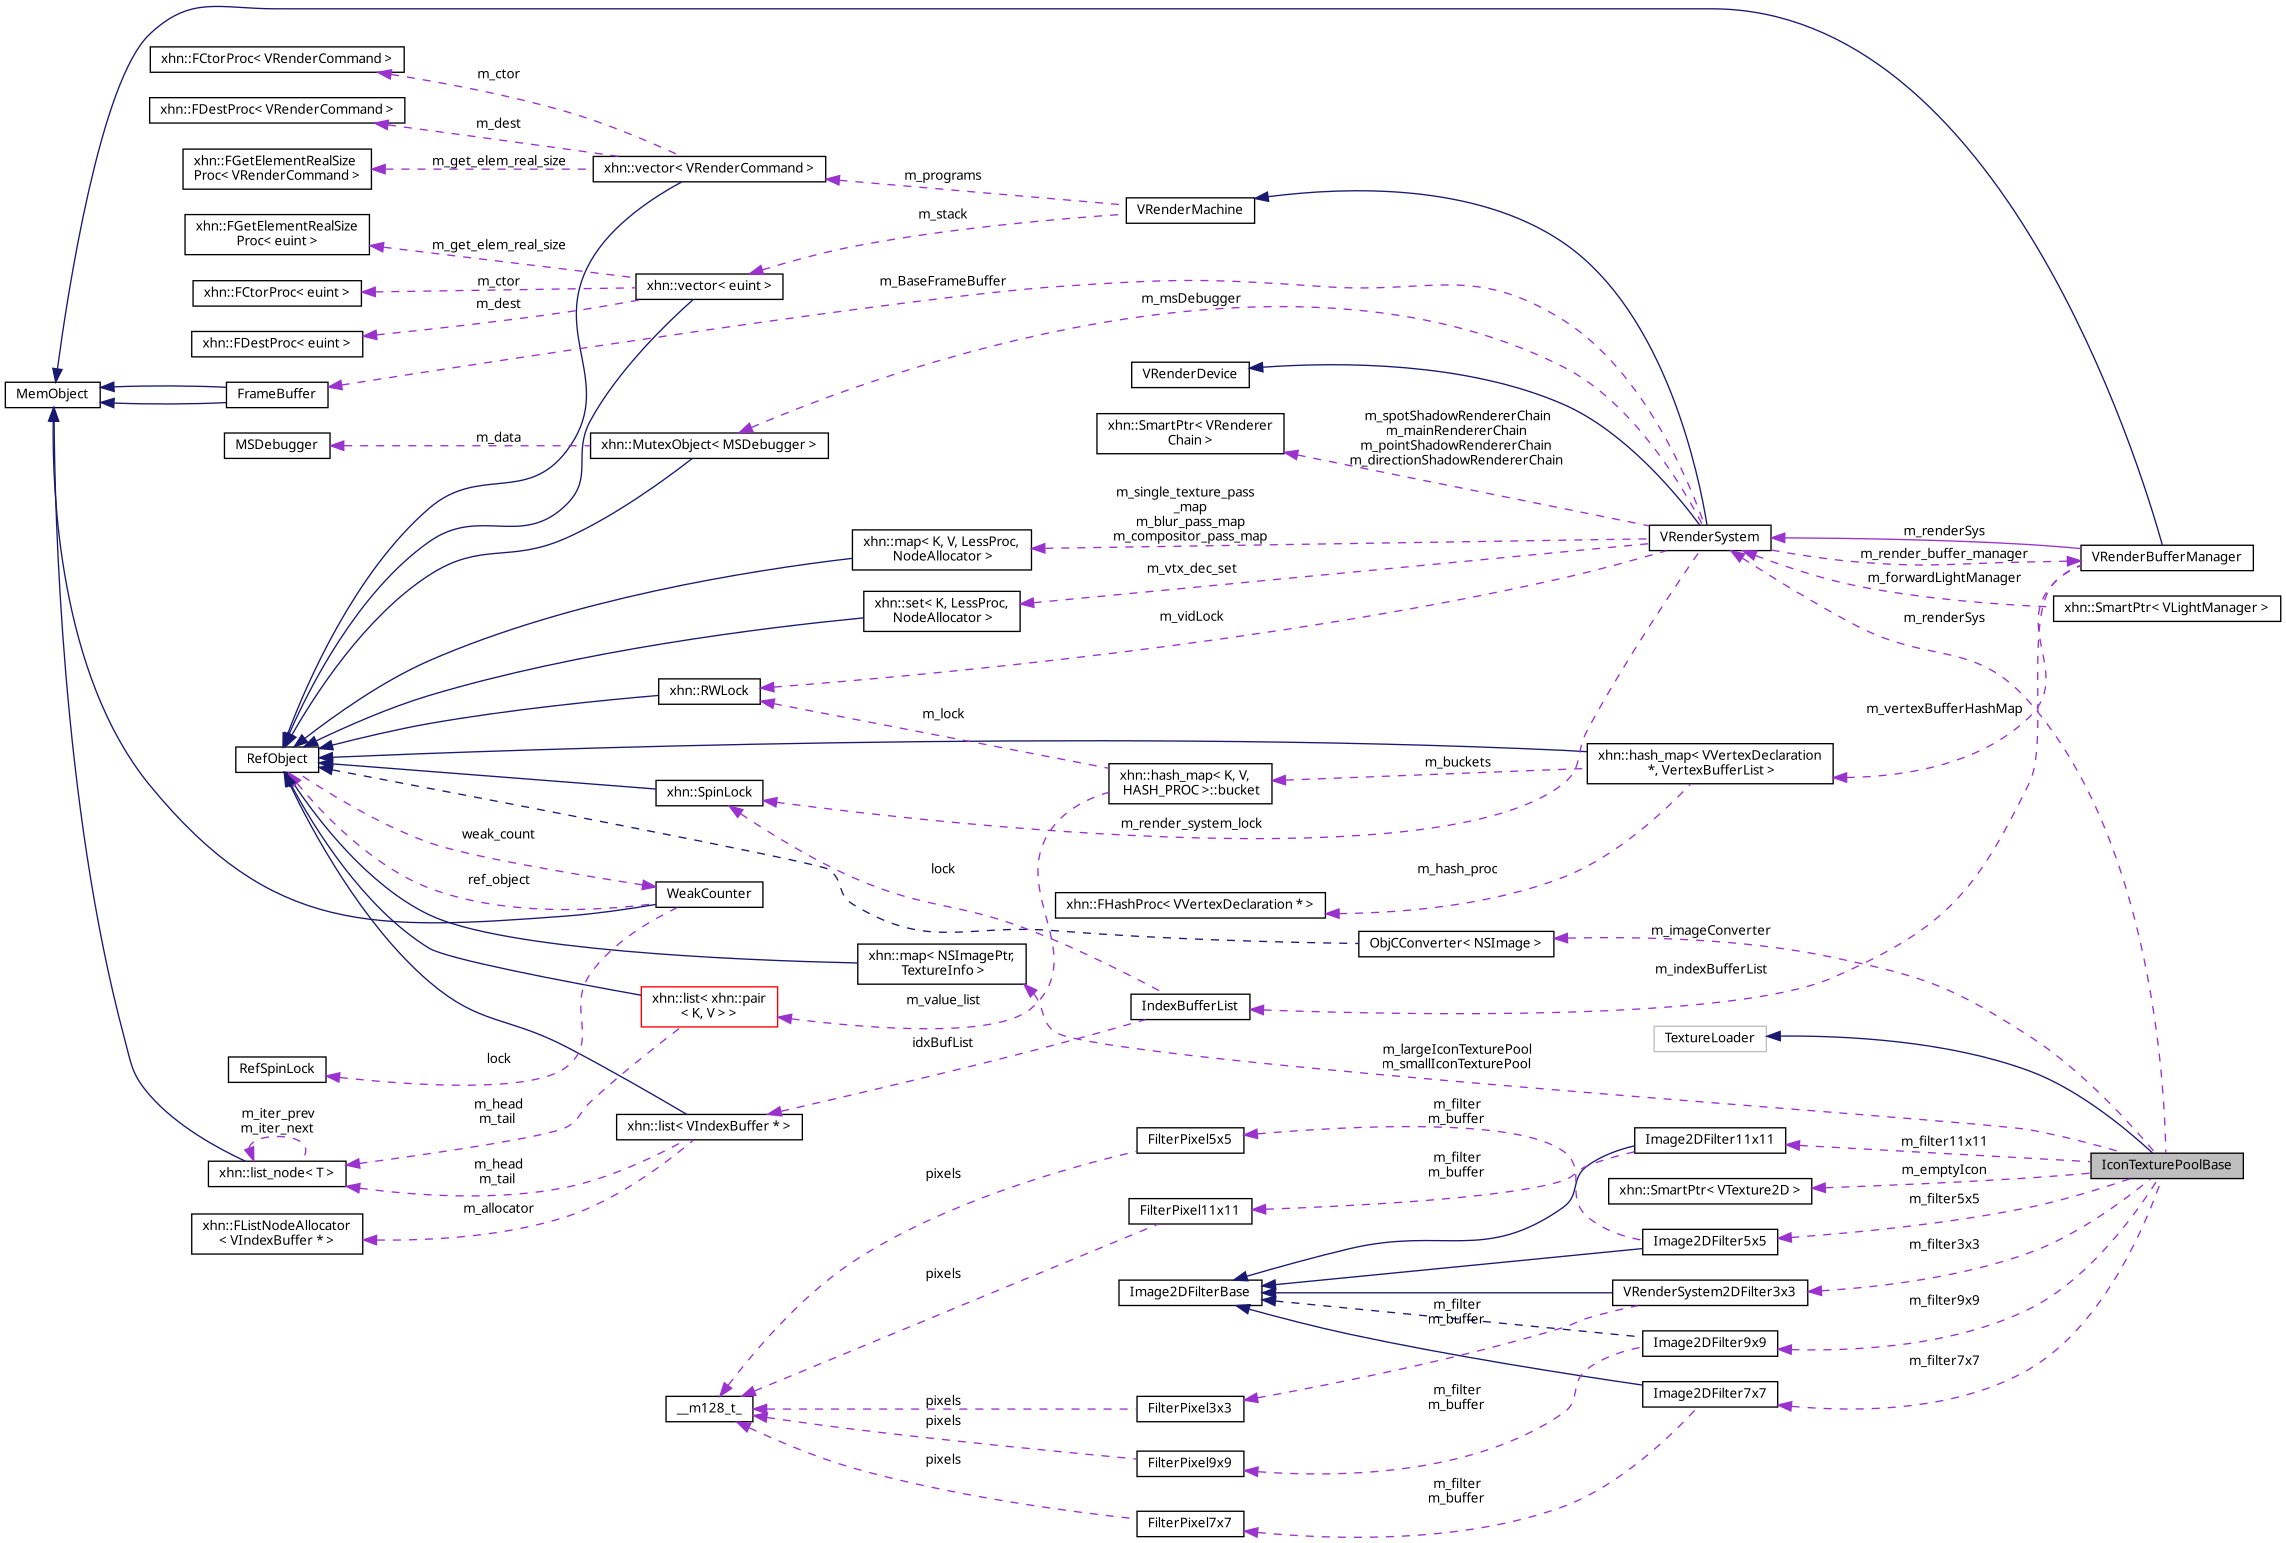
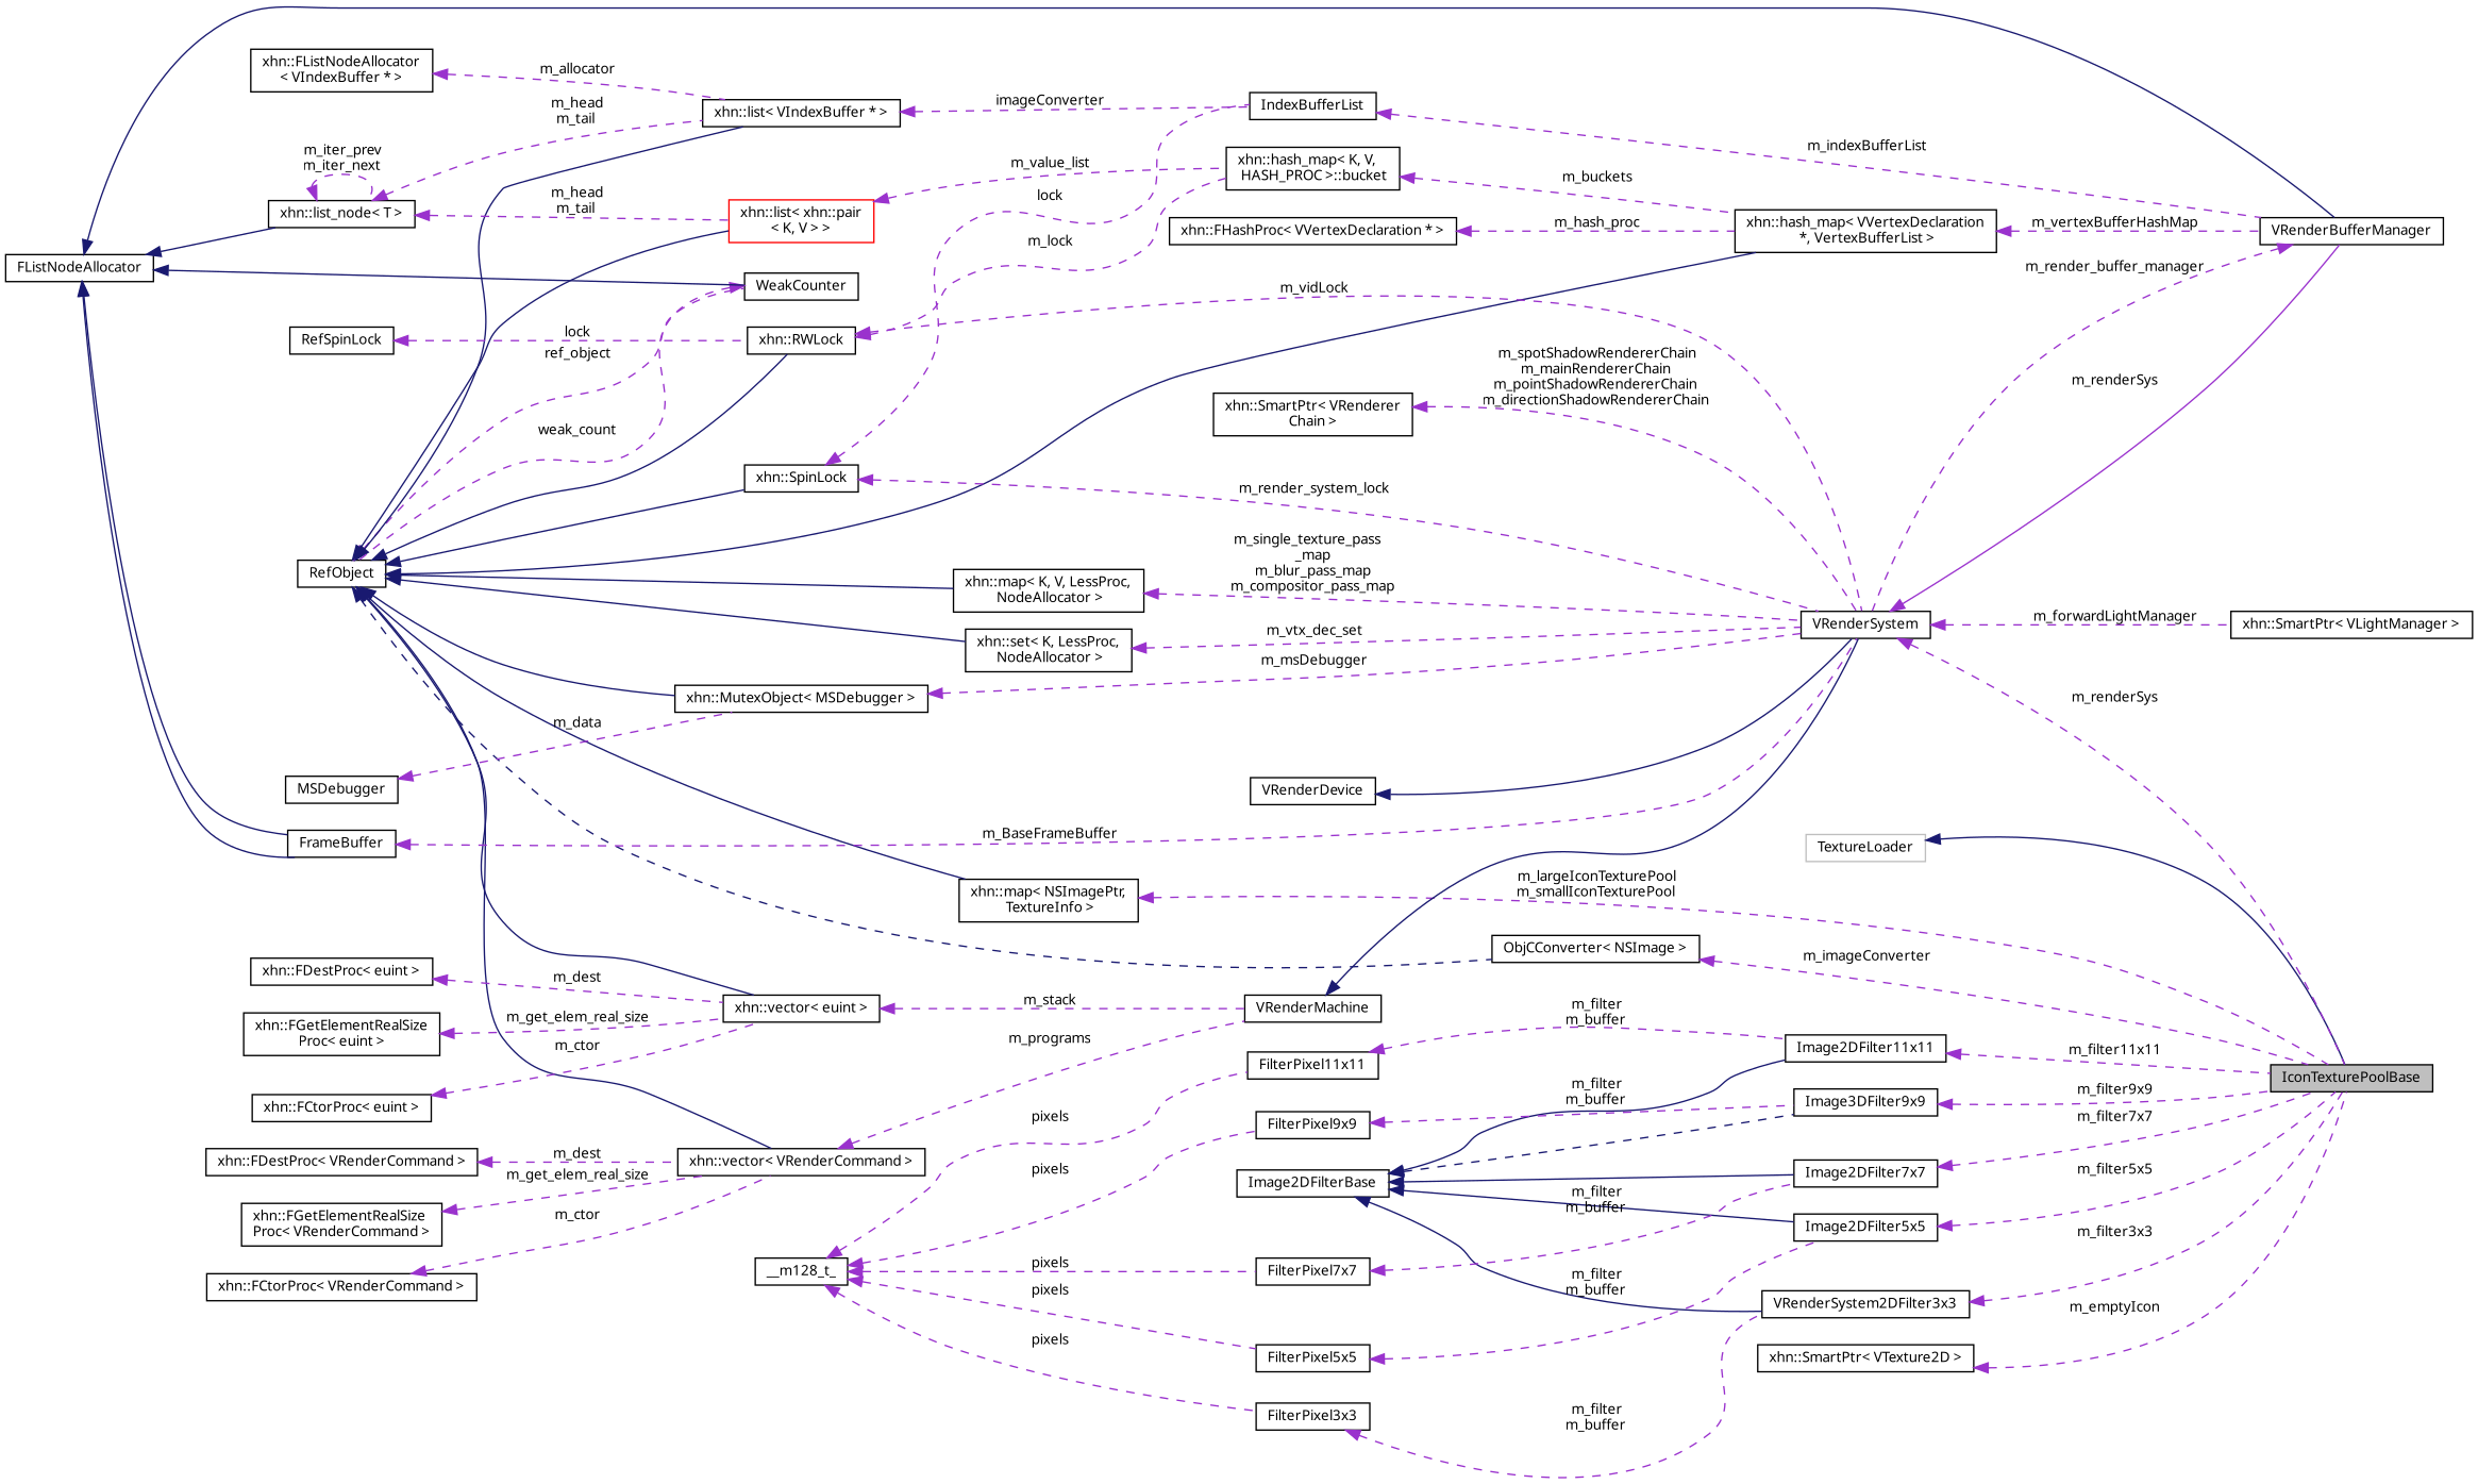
  digraph {
    fontname="Noto Sans"
    rankdir=LR
    node [color=black fillcolor=white fontname="Noto Sans" fontsize=10 shape=record style=filled]
    edge [color=darkorchid3 dir=back fontname="Noto Sans" fontsize=10 labelfontname=Helvetica labelfontsize=10 style=dashed]
    n1 [fillcolor=grey75 fontcolor=black height=0.2 label=IconTexturePoolBase width=0.4]
    n2 [color=grey75 height=0.2 label=TextureLoader width=0.4]
    n3 [height=0.2 label="xhn::map\< NSImagePtr,\l TextureInfo \>" width=0.4]
    n4 [height=0.2 label=RefObject width=0.4]
    n5 [height=0.2 label=WeakCounter width=0.4]
    n6 [height=0.2 label="xhn::vector\< VRenderCommand \>" width=0.4]
    n7 [height=0.2 label="xhn::vector\< euint \>" width=0.4]
    n8 [height=0.2 label="xhn::RWLock" width=0.4]
    n9 [height=0.2 label="xhn::hash_map\< VVertexDeclaration\l *, VertexBufferList \>" width=0.4]
    n10 [color=red height=0.2 label="xhn::list\< xhn::pair\l\< K, V \> \>" width=0.4]
    n11 [height=0.2 label="xhn::SpinLock" width=0.4]
    n12 [height=0.2 label="xhn::list\< VIndexBuffer * \>" width=0.4]
    n13 [height=0.2 label="xhn::MutexObject\< MSDebugger \>" width=0.4]
    n14 [height=0.2 label="xhn::map\< K, V, LessProc,\l NodeAllocator \>" width=0.4]
    n15 [height=0.2 label="xhn::set\< K, LessProc,\l NodeAllocator \>" width=0.4]
    n16 [height=0.2 label="ObjCConverter\< NSImage \>" width=0.4]
    n17 [height=0.2 label=VRenderMachine width=0.4]
    n18 [height=0.2 label=VRenderSystem width=0.4]
    n19 [height=0.2 label="xhn::hash_map\< K, V,\l HASH_PROC \>::bucket" width=0.4]
    n20 [height=0.2 label=VRenderBufferManager width=0.4]
    n21 [height=0.2 label=IndexBufferList width=0.4]
-   n22 [height=0.2 label=MemObject width=0.4]
+   n22 [height=0.2 label=FListNodeAllocator width=0.4]
    n23 [height=0.2 label="xhn::list_node\< T \>" width=0.4]
    n24 [height=0.2 label=FrameBuffer width=0.4]
    n25 [height=0.2 label=RefSpinLock width=0.4]
-   n26 [height=0.2 label=Image2DFilter9x9 width=0.4]
+   n26 [height=0.2 label=Image3DFilter9x9 width=0.4]
    n27 [height=0.2 label=Image2DFilterBase width=0.4]
    n28 [height=0.2 label=Image2DFilter7x7 width=0.4]
    n29 [height=0.2 label=Image2DFilter5x5 width=0.4]
    n30 [height=0.2 label=VRenderSystem2DFilter3x3 width=0.4]
    n31 [height=0.2 label=Image2DFilter11x11 width=0.4]
    n32 [height=0.2 label=FilterPixel9x9 width=0.4]
    n33 [height=0.2 label=__m128_t_ width=0.4]
    n34 [height=0.2 label=FilterPixel7x7 width=0.4]
    n35 [height=0.2 label=FilterPixel5x5 width=0.4]
    n36 [height=0.2 label=FilterPixel3x3 width=0.4]
    n37 [height=0.2 label=FilterPixel11x11 width=0.4]
    n38 [height=0.2 label="xhn::SmartPtr\< VLightManager \>" width=0.4]
    n39 [height=0.2 label="xhn::FCtorProc\< VRenderCommand \>" width=0.4]
    n40 [height=0.2 label="xhn::FDestProc\< VRenderCommand \>" width=0.4]
    n41 [height=0.2 label="xhn::FGetElementRealSize\lProc\< VRenderCommand \>" width=0.4]
    n42 [height=0.2 label="xhn::FGetElementRealSize\lProc\< euint \>" width=0.4]
    n43 [height=0.2 label="xhn::FCtorProc\< euint \>" width=0.4]
    n44 [height=0.2 label="xhn::FDestProc\< euint \>" width=0.4]
    n45 [height=0.2 label=VRenderDevice width=0.4]
    n46 [height=0.2 label="xhn::FHashProc\< VVertexDeclaration * \>" width=0.4]
    n47 [height=0.2 label="xhn::FListNodeAllocator\l\< VIndexBuffer * \>" width=0.4]
    n48 [height=0.2 label=MSDebugger width=0.4]
    n49 [height=0.2 label="xhn::SmartPtr\< VRenderer\lChain \>" width=0.4]
    n50 [height=0.2 label="xhn::SmartPtr\< VTexture2D \>" width=0.4]
    n2 -> n1 [color=midnightblue style=solid]
    n3 -> n1 [label=" m_largeIconTexturePool\nm_smallIconTexturePool"]
    n4 -> n3 [color=midnightblue style=solid]
    n4 -> n5 [label=" ref_object"]
    n4 -> n6 [color=midnightblue style=solid]
    n4 -> n7 [color=midnightblue style=solid]
    n4 -> n8 [color=midnightblue style=solid]
    n4 -> n9 [color=midnightblue style=solid]
    n4 -> n10 [color=midnightblue style=solid]
    n4 -> n11 [color=midnightblue style=solid]
    n4 -> n12 [color=midnightblue style=solid]
    n4 -> n13 [color=midnightblue style=solid]
    n4 -> n14 [color=midnightblue style=solid]
    n4 -> n15 [color=midnightblue style=solid]
    n4 -> n16 [color=midnightblue]
    n5 -> n4 [label=" weak_count"]
    n6 -> n17 [label=" m_programs"]
    n7 -> n17 [label=" m_stack"]
    n8 -> n18 [label=" m_vidLock"]
    n8 -> n19 [label=" m_lock"]
    n9 -> n20 [label=" m_vertexBufferHashMap"]
    n10 -> n19 [label=" m_value_list"]
    n11 -> n18 [label=" m_render_system_lock"]
    n11 -> n21 [label=" lock"]
-   n12 -> n21 [label=" idxBufList"]
+   n12 -> n21 [label=" imageConverter"]
    n13 -> n18 [label=" m_msDebugger"]
    n14 -> n18 [label=" m_single_texture_pass\l_map\nm_blur_pass_map\nm_compositor_pass_map"]
    n15 -> n18 [label=" m_vtx_dec_set"]
    n16 -> n1 [label=" m_imageConverter"]
    n17 -> n18 [color=midnightblue style=solid]
    n18 -> n1 [label=" m_renderSys"]
    n18 -> n20 [label=" m_renderSys" style=solid]
    n18 -> n38 [label=" m_forwardLightManager"]
    n19 -> n9 [label=" m_buckets"]
    n20 -> n18 [label=" m_render_buffer_manager"]
    n21 -> n20 [label=" m_indexBufferList"]
    n22 -> n5 [color=midnightblue style=solid]
    n22 -> n20 [color=midnightblue style=solid]
    n22 -> n23 [color=midnightblue style=solid]
    n22 -> n24 [color=midnightblue style=solid]
    n22 -> n24 [color=midnightblue style=solid]
    n23 -> n10 [label=" m_head\nm_tail"]
    n23 -> n12 [label=" m_head\nm_tail"]
    n23 -> n23 [label=" m_iter_prev\nm_iter_next"]
    n24 -> n18 [label=" m_BaseFrameBuffer"]
-   n25 -> n5 [label=" lock"]
+   n25 -> n8 [label=" lock"]
    n26 -> n1 [label=" m_filter9x9"]
    n27 -> n26 [color=midnightblue]
    n27 -> n28 [color=midnightblue style=solid]
    n27 -> n29 [color=midnightblue style=solid]
    n27 -> n30 [color=midnightblue style=solid]
    n27 -> n31 [color=midnightblue style=solid]
    n28 -> n1 [label=" m_filter7x7"]
    n29 -> n1 [label=" m_filter5x5"]
    n30 -> n1 [label=" m_filter3x3"]
    n31 -> n1 [label=" m_filter11x11"]
    n32 -> n26 [label=" m_filter\nm_buffer"]
    n33 -> n32 [label=" pixels"]
    n33 -> n34 [label=" pixels"]
    n33 -> n35 [label=" pixels"]
    n33 -> n36 [label=" pixels"]
    n33 -> n37 [label=" pixels"]
    n34 -> n28 [label=" m_filter\nm_buffer"]
    n35 -> n29 [label=" m_filter\nm_buffer"]
    n36 -> n30 [label=" m_filter\nm_buffer"]
    n37 -> n31 [label=" m_filter\nm_buffer"]
    n39 -> n6 [label=" m_ctor"]
    n40 -> n6 [label=" m_dest"]
    n41 -> n6 [label=" m_get_elem_real_size"]
    n42 -> n7 [label=" m_get_elem_real_size"]
    n43 -> n7 [label=" m_ctor"]
    n44 -> n7 [label=" m_dest"]
    n45 -> n18 [color=midnightblue style=solid]
    n46 -> n9 [label=" m_hash_proc"]
    n47 -> n12 [label=" m_allocator"]
    n48 -> n13 [label=" m_data"]
    n49 -> n18 [label=" m_spotShadowRendererChain\nm_mainRendererChain\nm_pointShadowRendererChain\nm_directionShadowRendererChain"]
    n50 -> n1 [label=" m_emptyIcon"]
  }
